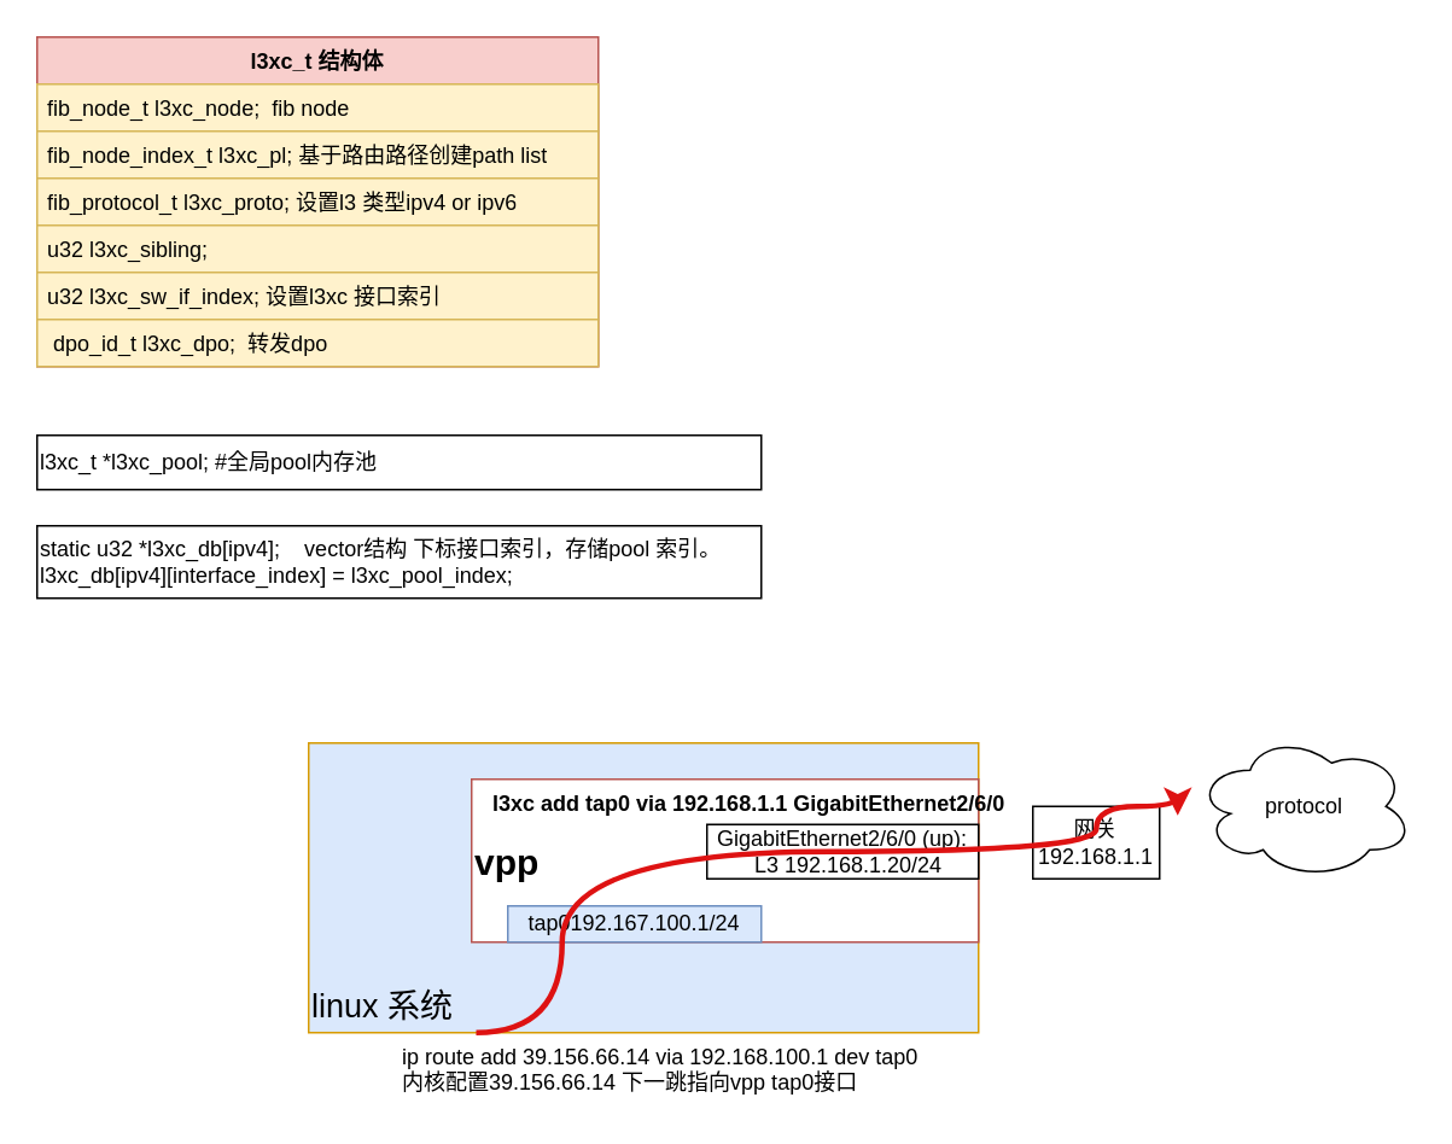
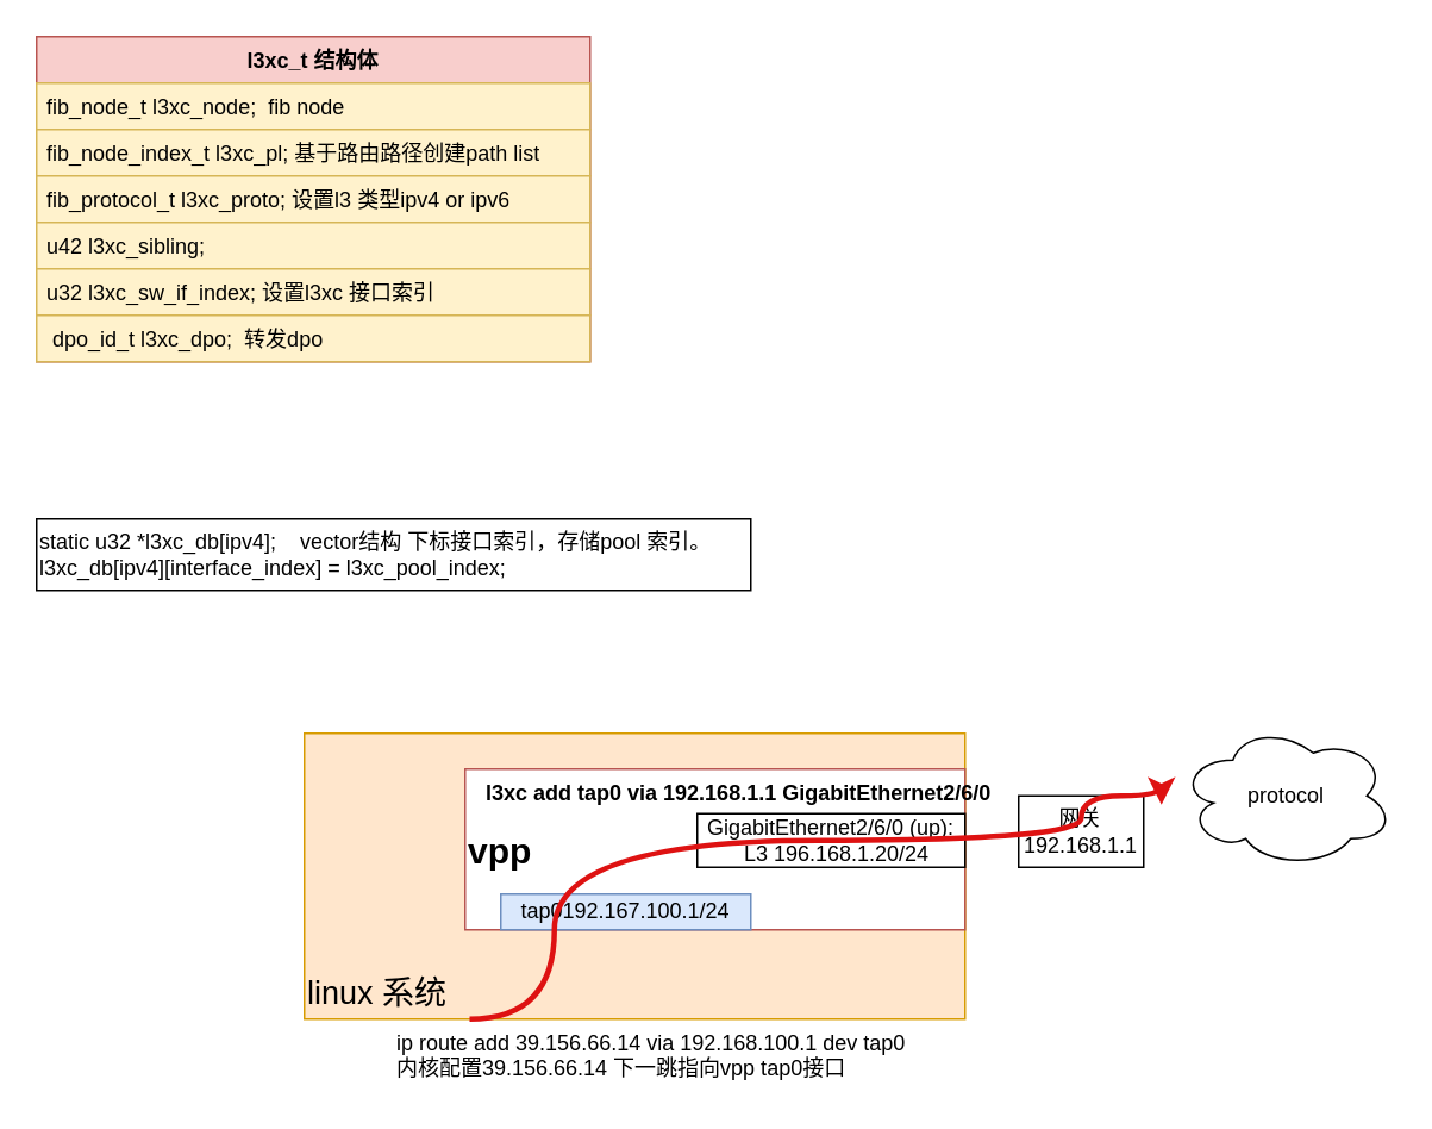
  <mxCell id="0" />
  <mxCell id="1" parent="0" />
- <mxCell id="2" value="linux 系统&lt;br&gt;" style="rounded=0;whiteSpace=wrap;html=1;fillColor=#dae8fc;strokeColor=#d79b00;align=left;fontSize=18;verticalAlign=bottom;" vertex="1" parent="1"><mxGeometry x="170" y="410" width="370" height="160" as="geometry" /></mxCell>
+ <mxCell id="2" value="linux 系统&lt;br&gt;" style="rounded=0;whiteSpace=wrap;html=1;fillColor=#ffe6cc;strokeColor=#d79b00;align=left;fontSize=18;verticalAlign=bottom;" vertex="1" parent="1"><mxGeometry x="170" y="410" width="370" height="160" as="geometry" /></mxCell>
  <mxCell id="3" value="l3xc_t 结构体" style="swimlane;fontStyle=1;align=center;verticalAlign=top;childLayout=stackLayout;horizontal=1;startSize=26;horizontalStack=0;resizeParent=1;resizeParentMax=0;resizeLast=0;collapsible=1;marginBottom=0;whiteSpace=wrap;html=1;fillColor=#f8cecc;strokeColor=#b85450;" vertex="1" parent="1"><mxGeometry x="20" y="20" width="310" height="182" as="geometry" /></mxCell>
  <mxCell id="4" value="fib_node_t l3xc_node;&amp;nbsp; fib node&amp;nbsp;" style="text;strokeColor=#d6b656;fillColor=#fff2cc;align=left;verticalAlign=top;spacingLeft=4;spacingRight=4;overflow=hidden;rotatable=0;points=[[0,0.5],[1,0.5]];portConstraint=eastwest;whiteSpace=wrap;html=1;" vertex="1" parent="3"><mxGeometry y="26" width="310" height="26" as="geometry" /></mxCell>
  <mxCell id="5" value="fib_node_index_t l3xc_pl; 基于路由路径创建path list" style="text;strokeColor=#d6b656;fillColor=#fff2cc;align=left;verticalAlign=top;spacingLeft=4;spacingRight=4;overflow=hidden;rotatable=0;points=[[0,0.5],[1,0.5]];portConstraint=eastwest;whiteSpace=wrap;html=1;" vertex="1" parent="3"><mxGeometry y="52" width="310" height="26" as="geometry" /></mxCell>
  <mxCell id="6" value="fib_protocol_t l3xc_proto; 设置l3 类型ipv4 or ipv6" style="text;strokeColor=#d6b656;fillColor=#fff2cc;align=left;verticalAlign=top;spacingLeft=4;spacingRight=4;overflow=hidden;rotatable=0;points=[[0,0.5],[1,0.5]];portConstraint=eastwest;whiteSpace=wrap;html=1;" vertex="1" parent="3"><mxGeometry y="78" width="310" height="26" as="geometry" /></mxCell>
- <mxCell id="7" value="u32 l3xc_sibling;" style="text;strokeColor=#d6b656;fillColor=#fff2cc;align=left;verticalAlign=top;spacingLeft=4;spacingRight=4;overflow=hidden;rotatable=0;points=[[0,0.5],[1,0.5]];portConstraint=eastwest;whiteSpace=wrap;html=1;" vertex="1" parent="3"><mxGeometry y="104" width="310" height="26" as="geometry" /></mxCell>
+ <mxCell id="7" value="u42 l3xc_sibling;" style="text;strokeColor=#d6b656;fillColor=#fff2cc;align=left;verticalAlign=top;spacingLeft=4;spacingRight=4;overflow=hidden;rotatable=0;points=[[0,0.5],[1,0.5]];portConstraint=eastwest;whiteSpace=wrap;html=1;" vertex="1" parent="3"><mxGeometry y="104" width="310" height="26" as="geometry" /></mxCell>
  <mxCell id="8" value="u32 l3xc_sw_if_index; 设置l3xc 接口索引" style="text;strokeColor=#d6b656;fillColor=#fff2cc;align=left;verticalAlign=top;spacingLeft=4;spacingRight=4;overflow=hidden;rotatable=0;points=[[0,0.5],[1,0.5]];portConstraint=eastwest;whiteSpace=wrap;html=1;" vertex="1" parent="3"><mxGeometry y="130" width="310" height="26" as="geometry" /></mxCell>
  <mxCell id="9" value="&amp;nbsp;dpo_id_t l3xc_dpo;&amp;nbsp; 转发dpo" style="text;strokeColor=#d6b656;fillColor=#fff2cc;align=left;verticalAlign=top;spacingLeft=4;spacingRight=4;overflow=hidden;rotatable=0;points=[[0,0.5],[1,0.5]];portConstraint=eastwest;whiteSpace=wrap;html=1;" vertex="1" parent="3"><mxGeometry y="156" width="310" height="26" as="geometry" /></mxCell>
- <mxCell id="10" value="l3xc_t *l3xc_pool; #全局pool内存池" style="text;html=1;strokeColor=default;fillColor=none;align=left;verticalAlign=middle;whiteSpace=wrap;rounded=0;" vertex="1" parent="1"><mxGeometry x="20" y="240" width="400" height="30" as="geometry" /></mxCell>
  <mxCell id="11" value="static u32 *l3xc_db[ipv4];&amp;nbsp; &amp;nbsp; vector结构 下标接口索引，存储pool 索引。&lt;br&gt;l3xc_db[ipv4][interface_index] = l3xc_pool_index;" style="text;html=1;strokeColor=default;fillColor=none;align=left;verticalAlign=middle;whiteSpace=wrap;rounded=0;" vertex="1" parent="1"><mxGeometry x="20" y="290" width="400" height="40" as="geometry" /></mxCell>
  <mxCell id="12" value="protocol" style="ellipse;shape=cloud;whiteSpace=wrap;html=1;" vertex="1" parent="1"><mxGeometry x="660" y="405" width="120" height="80" as="geometry" /></mxCell>
  <mxCell id="13" value="&lt;div style=&quot;text-align: justify;&quot;&gt;&lt;span style=&quot;font-size: 20px; background-color: initial;&quot;&gt;&lt;b&gt;vpp&lt;/b&gt;&lt;/span&gt;&lt;/div&gt;" style="rounded=0;whiteSpace=wrap;html=1;fillColor=#ffffff;strokeColor=#b85450;align=left;" vertex="1" parent="1"><mxGeometry x="260" y="430" width="280" height="90" as="geometry" /></mxCell>
- <mxCell id="14" value="&lt;div&gt;GigabitEthernet2/6/0 (up):&lt;/div&gt;&lt;div&gt;&amp;nbsp; L3 192.168.1.20/24&lt;/div&gt;" style="text;html=1;strokeColor=default;fillColor=none;align=center;verticalAlign=middle;whiteSpace=wrap;rounded=0;" vertex="1" parent="1"><mxGeometry x="390" y="455" width="150" height="30" as="geometry" /></mxCell>
+ <mxCell id="14" value="&lt;div&gt;GigabitEthernet2/6/0 (up):&lt;/div&gt;&lt;div&gt;&amp;nbsp; L3 196.168.1.20/24&lt;/div&gt;" style="text;html=1;strokeColor=default;fillColor=none;align=center;verticalAlign=middle;whiteSpace=wrap;rounded=0;" vertex="1" parent="1"><mxGeometry x="390" y="455" width="150" height="30" as="geometry" /></mxCell>
  <mxCell id="15" value="tap0192.167.100.1/24" style="text;html=1;strokeColor=#6c8ebf;fillColor=#dae8fc;align=center;verticalAlign=middle;whiteSpace=wrap;rounded=0;" vertex="1" parent="1"><mxGeometry x="280" y="500" width="140" height="20" as="geometry" /></mxCell>
  <mxCell id="16" value="网关&lt;br&gt;192.168.1.1" style="rounded=0;whiteSpace=wrap;html=1;" vertex="1" parent="1"><mxGeometry x="570" y="445" width="70" height="40" as="geometry" /></mxCell>
  <mxCell id="17" style="edgeStyle=orthogonalEdgeStyle;curved=1;rounded=0;orthogonalLoop=1;jettySize=auto;html=1;exitX=0.25;exitY=1;exitDx=0;exitDy=0;strokeWidth=3;strokeColor=#de1212;" edge="1" parent="1" source="2"><mxGeometry relative="1" as="geometry"><mxPoint x="650" y="450" as="targetPoint" /><Array as="points"><mxPoint x="310" y="570" /><mxPoint x="310" y="470" /><mxPoint x="605" y="470" /><mxPoint x="605" y="445" /></Array></mxGeometry></mxCell>
  <mxCell id="18" value="ip route add 39.156.66.14 via 192.168.100.1 dev tap0&lt;br&gt;内核配置39.156.66.14 下一跳指向vpp tap0接口" style="text;whiteSpace=wrap;html=1;" vertex="1" parent="1"><mxGeometry x="220" y="570" width="320" height="40" as="geometry" /></mxCell>
  <mxCell id="19" value="&lt;b&gt;l3xc add tap0 via 192.168.1.1 GigabitEthernet2/6/0&lt;/b&gt;" style="text;whiteSpace=wrap;html=1;" vertex="1" parent="1"><mxGeometry x="270" y="430" width="320" height="40" as="geometry" /></mxCell>
